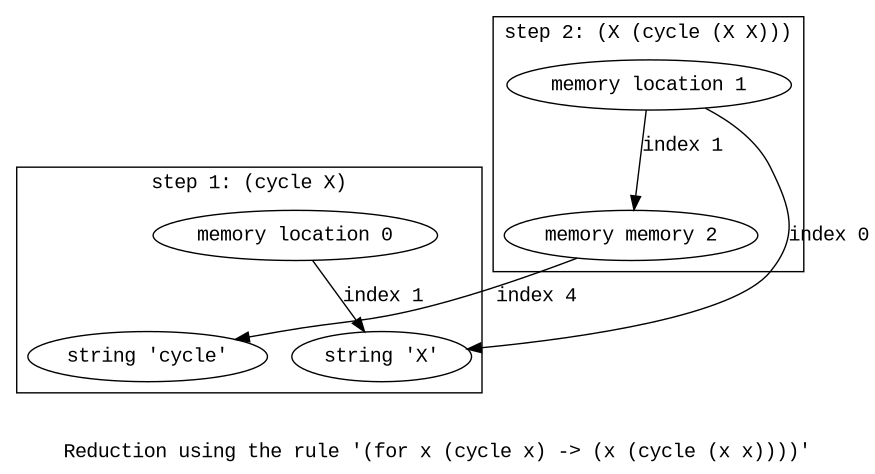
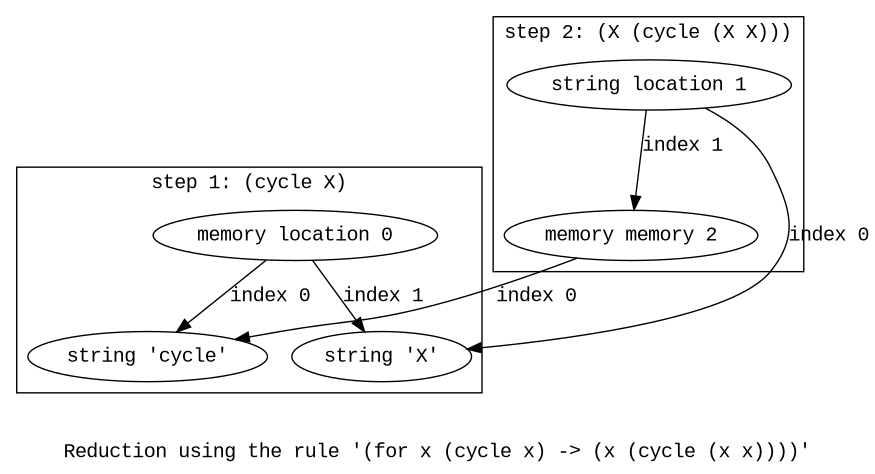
  digraph {
    compound=true
    fontname="Liberation Mono"
    label="Reduction using the rule '(for x (cycle x) -> (x (cycle (x x))))'"
    node [fontname="Liberation Mono"]
    edge [fontname="Liberation Mono"]
    "memory location 0"
    "string 'cycle'"
    "string 'X'"
-   "memory location 1"
+   "memory location 1" [label="string location 1"]
    n5 [label="memory memory 2"]
    subgraph cluster_1 {
      label="step 1: (cycle X)"
      "memory location 0"
      "string 'cycle'"
      "string 'X'"
    }
    subgraph cluster_2 {
      label="step 2: (X (cycle (X X)))"
      "memory location 1"
      n5
    }
+   "memory location 0" -> "string 'cycle'" [label="index 0"]
    "memory location 0" -> "string 'X'" [label="index 1"]
    "memory location 1" -> "string 'X'" [label="index 0"]
    "memory location 1" -> n5 [label="index 1"]
-   n5 -> "string 'cycle'" [label="index 4"]
+   n5 -> "string 'cycle'" [label="index 0"]
  }
